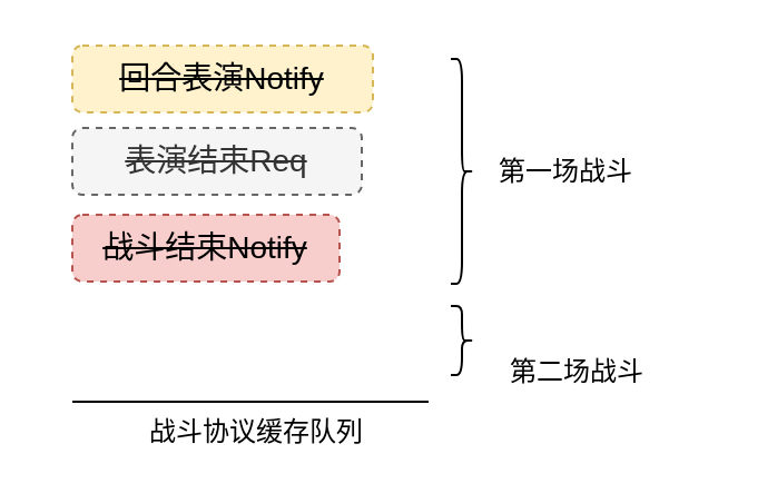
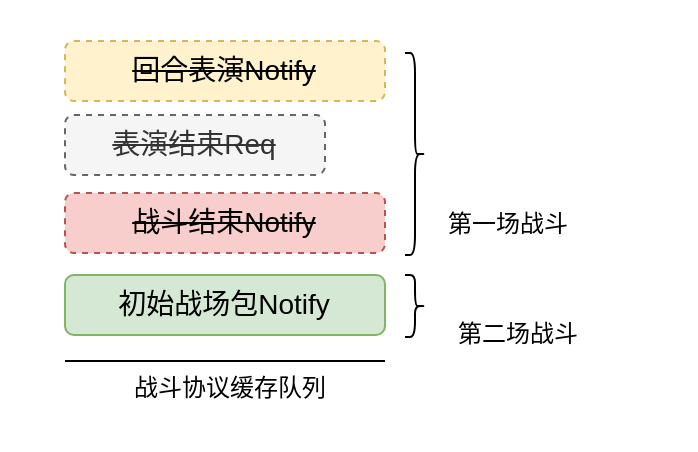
  <mxCell id="0" />
  <mxCell id="1" parent="0" />
- <mxCell id="2" value="&lt;span style=&quot;font-size: 14px&quot;&gt;&lt;strike&gt;回合表演Notify&lt;/strike&gt;&lt;/span&gt;" style="rounded=1;whiteSpace=wrap;html=1;fillColor=#fff2cc;strokeColor=#d6b656;dashed=1;" vertex="1" parent="1"><mxGeometry x="32" y="20" width="135" height="30" as="geometry" /></mxCell>
- <mxCell id="3" value="&lt;span style=&quot;font-size: 14px&quot;&gt;&lt;strike&gt;战斗结束Notify&lt;/strike&gt;&lt;/span&gt;" style="rounded=1;whiteSpace=wrap;html=1;fillColor=#f8cecc;strokeColor=#b85450;dashed=1;" vertex="1" parent="1"><mxGeometry x="32" y="96" width="120" height="30" as="geometry" /></mxCell>
+ <mxCell id="2" value="&lt;span style=&quot;font-size: 14px&quot;&gt;&lt;strike&gt;回合表演Notify&lt;/strike&gt;&lt;/span&gt;" style="rounded=1;whiteSpace=wrap;html=1;fillColor=#fff2cc;strokeColor=#d6b656;dashed=1;" vertex="1" parent="1"><mxGeometry x="32" y="20" width="160" height="30" as="geometry" /></mxCell>
+ <mxCell id="3" value="&lt;span style=&quot;font-size: 14px&quot;&gt;&lt;strike&gt;战斗结束Notify&lt;/strike&gt;&lt;/span&gt;" style="rounded=1;whiteSpace=wrap;html=1;fillColor=#f8cecc;strokeColor=#b85450;dashed=1;" vertex="1" parent="1"><mxGeometry x="32" y="96" width="160" height="30" as="geometry" /></mxCell>
  <mxCell id="4" value="" style="shape=curlyBracket;whiteSpace=wrap;html=1;rounded=1;rotation=180;" vertex="1" parent="1"><mxGeometry x="202" y="26" width="10" height="101" as="geometry" /></mxCell>
- <mxCell id="5" value="第一场战斗" style="text;html=1;strokeColor=none;fillColor=none;align=left;verticalAlign=middle;whiteSpace=wrap;rounded=0;" vertex="1" parent="1"><mxGeometry x="222" y="66.5" width="100" height="20" as="geometry" /></mxCell>
+ <mxCell id="5" value="第一场战斗" style="text;html=1;strokeColor=none;fillColor=none;align=left;verticalAlign=middle;whiteSpace=wrap;rounded=0;" vertex="1" parent="1"><mxGeometry x="222" y="101.5" width="100" height="20" as="geometry" /></mxCell>
  <mxCell id="6" value="&lt;span style=&quot;font-size: 14px&quot;&gt;&lt;strike&gt;表演结束Req&lt;/strike&gt;&lt;/span&gt;" style="rounded=1;whiteSpace=wrap;html=1;fillColor=#f5f5f5;strokeColor=#666666;fontColor=#333333;shadow=0;comic=0;glass=0;dashed=1;" vertex="1" parent="1"><mxGeometry x="32" y="57" width="130" height="30" as="geometry" /></mxCell>
+ <mxCell id="7" value="&lt;font style=&quot;font-size: 14px&quot;&gt;初始战场包Notify&lt;/font&gt;" style="rounded=1;whiteSpace=wrap;html=1;fillColor=#d5e8d4;strokeColor=#82b366;" vertex="1" parent="1"><mxGeometry x="32" y="137" width="160" height="30" as="geometry" /></mxCell>
  <mxCell id="8" value="" style="shape=curlyBracket;whiteSpace=wrap;html=1;rounded=1;rotation=180;" vertex="1" parent="1"><mxGeometry x="202" y="137" width="10" height="31" as="geometry" /></mxCell>
  <mxCell id="9" value="第二场战斗" style="text;html=1;strokeColor=none;fillColor=none;align=left;verticalAlign=middle;whiteSpace=wrap;rounded=0;" vertex="1" parent="1"><mxGeometry x="227" y="157" width="100" height="20" as="geometry" /></mxCell>
  <mxCell id="10" value="战斗协议缓存队列" style="text;html=1;strokeColor=none;fillColor=none;align=center;verticalAlign=middle;whiteSpace=wrap;rounded=0;" vertex="1" parent="1"><mxGeometry x="20" y="184" width="190" height="20" as="geometry" /></mxCell>
  <mxCell id="11" value="" style="endArrow=none;html=1;" edge="1" parent="1"><mxGeometry width="50" height="50" relative="1" as="geometry"><mxPoint x="32" y="180" as="sourcePoint" /><mxPoint x="192" y="180" as="targetPoint" /></mxGeometry></mxCell>
